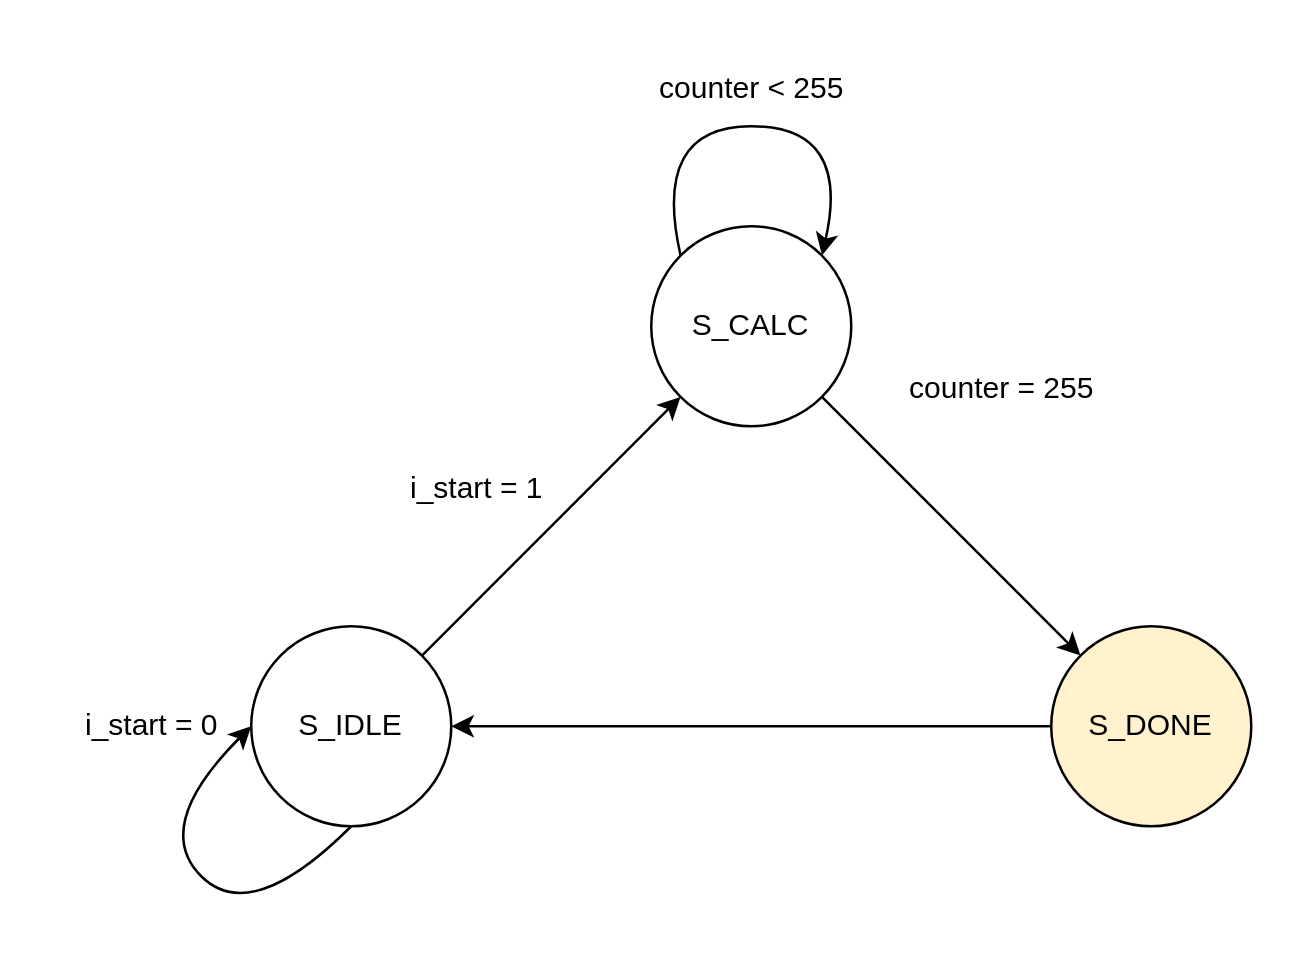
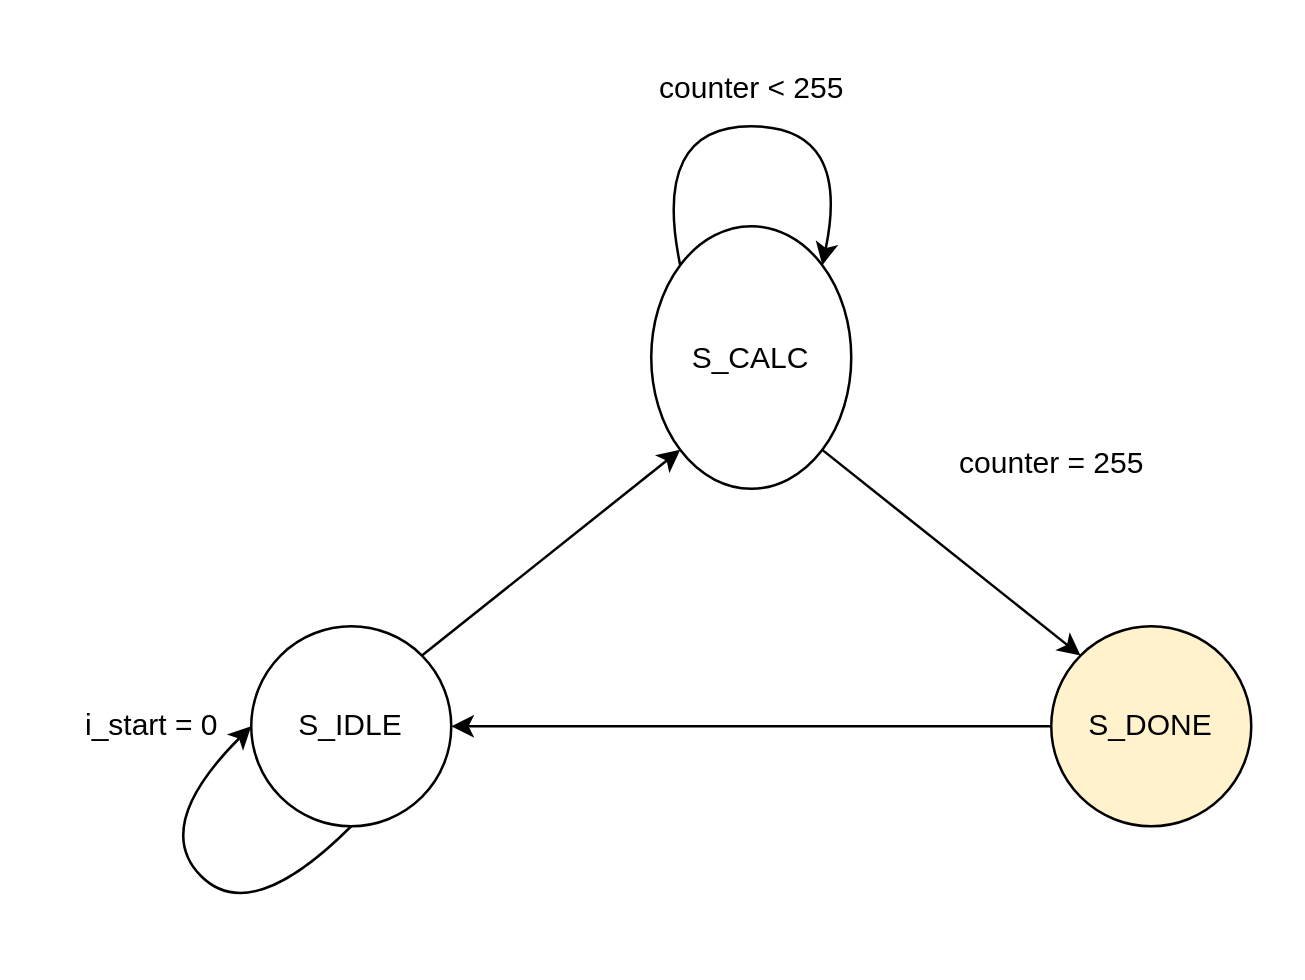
  <mxCell id="0" />
  <mxCell id="1" parent="0" />
  <mxCell id="2" value="S_IDLE" style="ellipse;whiteSpace=wrap;html=1;aspect=fixed;" parent="1" vertex="1"><mxGeometry x="100" y="250" width="80" height="80" as="geometry" /></mxCell>
- <mxCell id="3" value="S_CALC" style="ellipse;whiteSpace=wrap;html=1;aspect=fixed;" parent="1" vertex="1"><mxGeometry x="260" y="90" width="80" height="80" as="geometry" /></mxCell>
+ <mxCell id="3" value="S_CALC" style="ellipse;whiteSpace=wrap;html=1;aspect=fixed;" parent="1" vertex="1"><mxGeometry x="260" y="90" width="80" height="105" as="geometry" /></mxCell>
  <mxCell id="4" value="S_DONE" style="ellipse;whiteSpace=wrap;html=1;aspect=fixed;fillColor=#fff2cc;" parent="1" vertex="1"><mxGeometry x="420" y="250" width="80" height="80" as="geometry" /></mxCell>
  <mxCell id="5" value="" style="endArrow=classic;html=1;rounded=0;entryX=1;entryY=0.5;entryDx=0;entryDy=0;exitX=0;exitY=0.5;exitDx=0;exitDy=0;" parent="1" source="4" target="2" edge="1"><mxGeometry width="50" height="50" relative="1" as="geometry"><mxPoint x="390" y="260" as="sourcePoint" /><mxPoint x="440" y="210" as="targetPoint" /></mxGeometry></mxCell>
  <mxCell id="6" value="" style="curved=1;endArrow=classic;html=1;rounded=0;exitX=0;exitY=0;exitDx=0;exitDy=0;entryX=1;entryY=0;entryDx=0;entryDy=0;" parent="1" source="3" target="3" edge="1"><mxGeometry width="50" height="50" relative="1" as="geometry"><mxPoint x="310" y="-10" as="sourcePoint" /><mxPoint x="360" y="-60" as="targetPoint" /><Array as="points"><mxPoint x="260" y="50" /><mxPoint x="340" y="50" /></Array></mxGeometry></mxCell>
- <mxCell id="7" value="counter = 255" style="text;html=1;align=center;verticalAlign=middle;resizable=0;points=[];autosize=1;strokeColor=none;fillColor=none;" parent="1" vertex="1"><mxGeometry x="350" y="140" width="100" height="30" as="geometry" /></mxCell>
- <mxCell id="8" value="i_start = 1" style="text;html=1;align=center;verticalAlign=middle;resizable=0;points=[];autosize=1;strokeColor=none;fillColor=none;" parent="1" vertex="1"><mxGeometry x="150" y="180" width="80" height="30" as="geometry" /></mxCell>
+ <mxCell id="7" value="counter = 255" style="text;html=1;align=center;verticalAlign=middle;resizable=0;points=[];autosize=1;strokeColor=none;fillColor=none;" parent="1" vertex="1"><mxGeometry x="370" y="170" width="100" height="30" as="geometry" /></mxCell>
  <mxCell id="9" value="i_start = 0" style="text;html=1;align=center;verticalAlign=middle;resizable=0;points=[];autosize=1;strokeColor=none;fillColor=none;" parent="1" vertex="1"><mxGeometry x="20" y="275" width="80" height="30" as="geometry" /></mxCell>
  <mxCell id="10" value="counter &amp;lt; 255" style="text;html=1;align=center;verticalAlign=middle;resizable=0;points=[];autosize=1;strokeColor=none;fillColor=none;" parent="1" vertex="1"><mxGeometry x="250" y="20" width="100" height="30" as="geometry" /></mxCell>
  <mxCell id="11" value="" style="endArrow=classic;html=1;rounded=0;exitX=1;exitY=1;exitDx=0;exitDy=0;entryX=0;entryY=0;entryDx=0;entryDy=0;" edge="1" parent="1" source="3" target="4"><mxGeometry width="50" height="50" relative="1" as="geometry"><mxPoint x="470" y="240" as="sourcePoint" /><mxPoint x="520" y="190" as="targetPoint" /></mxGeometry></mxCell>
  <mxCell id="12" value="" style="endArrow=classic;html=1;rounded=0;exitX=1;exitY=0;exitDx=0;exitDy=0;entryX=0;entryY=1;entryDx=0;entryDy=0;" edge="1" parent="1" source="2" target="3"><mxGeometry width="50" height="50" relative="1" as="geometry"><mxPoint x="270" y="290" as="sourcePoint" /><mxPoint x="320" y="240" as="targetPoint" /></mxGeometry></mxCell>
  <mxCell id="13" value="" style="curved=1;endArrow=classic;html=1;rounded=0;exitX=0.5;exitY=1;exitDx=0;exitDy=0;" edge="1" parent="1" source="2"><mxGeometry width="50" height="50" relative="1" as="geometry"><mxPoint x="120" y="350" as="sourcePoint" /><mxPoint x="100" y="290" as="targetPoint" /><Array as="points"><mxPoint x="100" y="370" /><mxPoint x="60" y="330" /></Array></mxGeometry></mxCell>
